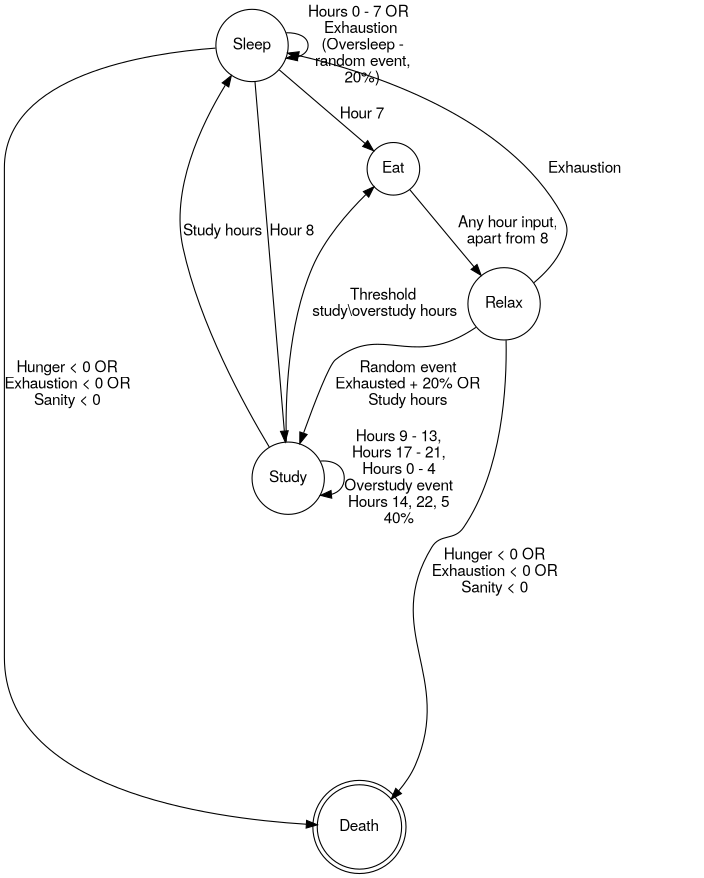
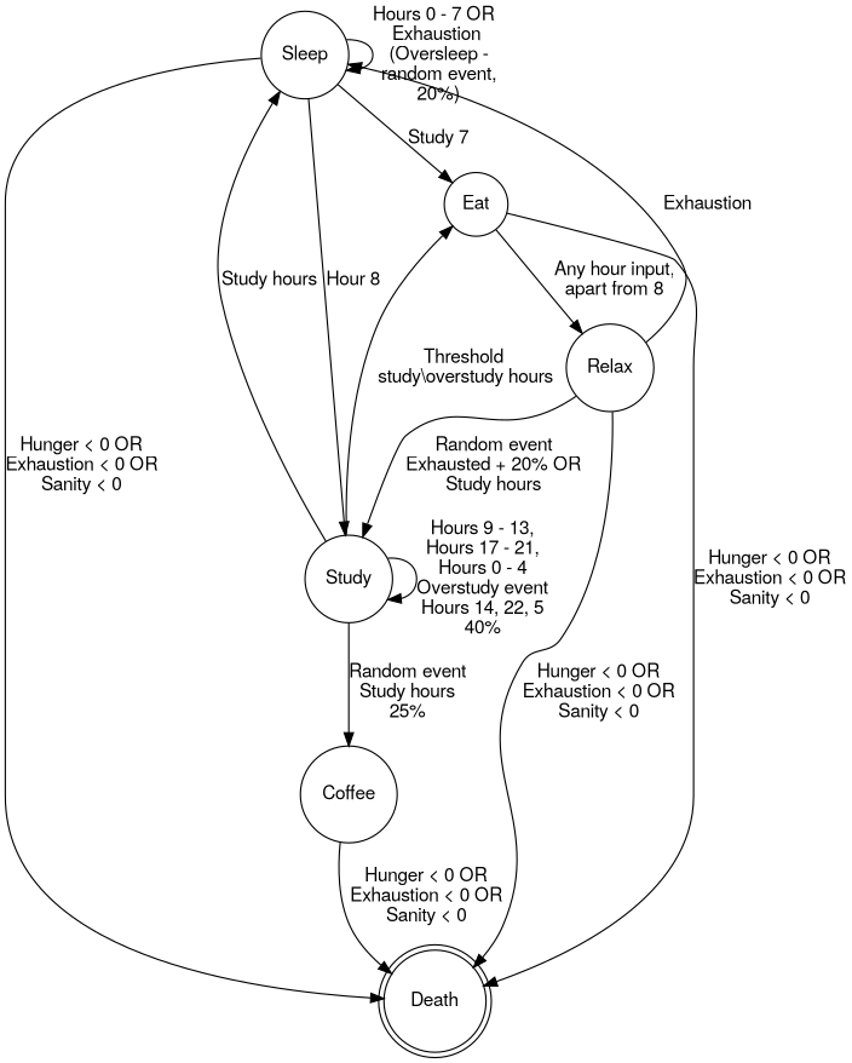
  digraph {
    fontname="Helvetica,Arial,sans-serif"
    rankdir=TB
    node [fontname="Helvetica,Arial,sans-serif" shape=circle]
    edge [fontname="Helvetica,Arial,sans-serif"]
    Death [shape=doublecircle]
    Sleep
    Eat
    Study
    Relax
+   Coffee
    Sleep -> Death [label="Hunger < 0 OR\nExhaustion < 0 OR\nSanity < 0"]
    Sleep -> Sleep [label="Hours 0 - 7 OR \nExhaustion\n (Oversleep -\n random event,\n 20%)"]
-   Sleep -> Eat [label="Hour 7"]
+   Sleep -> Eat [label="Study 7"]
    Sleep -> Study [label="Hour 8"]
+   Eat -> Death [label="Hunger < 0 OR\nExhaustion < 0 OR\nSanity < 0"]
    Eat -> Relax [label="Any hour input,\napart from 8"]
    Study -> Sleep [label="Study hours"]
    Study -> Eat [label="Threshold \nstudy\\overstudy hours"]
    Study -> Study [label="Hours 9 - 13,\nHours 17 - 21,\nHours 0 - 4\nOverstudy event\nHours 14, 22, 5\n40%"]
+   Study -> Coffee [label="Random event\nStudy hours\n25%"]
    Relax -> Death [label="Hunger < 0 OR\nExhaustion < 0 OR\nSanity < 0"]
    Relax -> Sleep [label=Exhaustion]
    Relax -> Study [label="Random event\nExhausted + 20% OR\nStudy hours"]
+   Coffee -> Death [label="Hunger < 0 OR\nExhaustion < 0 OR\nSanity < 0"]
  }
